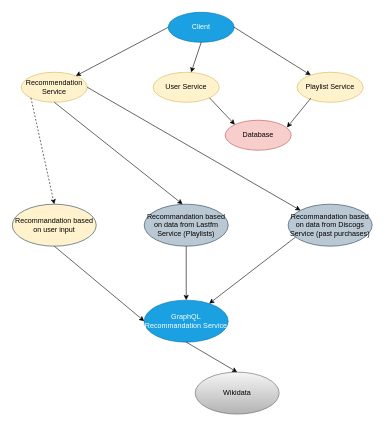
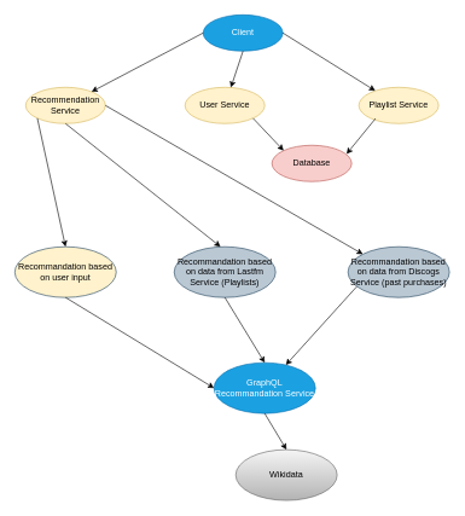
  <mxCell id="0" />
  <mxCell id="1" parent="0" />
  <mxCell id="2" value="Client" style="ellipse;whiteSpace=wrap;html=1;fillColor=#1ba1e2;fontColor=#ffffff;strokeColor=#006EAF;" vertex="1" parent="1"><mxGeometry x="280" y="20" width="110" height="50" as="geometry" /></mxCell>
  <mxCell id="3" value="User Service" style="ellipse;whiteSpace=wrap;html=1;fillColor=#fff2cc;strokeColor=#d6b656;" vertex="1" parent="1"><mxGeometry x="255" y="120" width="110" height="50" as="geometry" /></mxCell>
  <mxCell id="4" value="Recommendation Service" style="ellipse;whiteSpace=wrap;html=1;fillColor=#fff2cc;strokeColor=#d6b656;" vertex="1" parent="1"><mxGeometry x="35" y="120" width="110" height="50" as="geometry" /></mxCell>
  <mxCell id="5" value="Playlist Service" style="ellipse;whiteSpace=wrap;html=1;fillColor=#fff2cc;strokeColor=#d6b656;" vertex="1" parent="1"><mxGeometry x="495" y="120" width="110" height="50" as="geometry" /></mxCell>
  <mxCell id="6" value="Database" style="ellipse;whiteSpace=wrap;html=1;fillColor=#f8cecc;strokeColor=#b85450;" vertex="1" parent="1"><mxGeometry x="375" y="200" width="110" height="50" as="geometry" /></mxCell>
  <mxCell id="7" value="" style="endArrow=classic;html=1;rounded=0;exitX=1;exitY=1;exitDx=0;exitDy=0;entryX=0;entryY=0;entryDx=0;entryDy=0;" edge="1" parent="1" source="3" target="6"><mxGeometry width="50" height="50" relative="1" as="geometry"><mxPoint x="305" y="380" as="sourcePoint" /><mxPoint x="355" y="330" as="targetPoint" /></mxGeometry></mxCell>
  <mxCell id="8" value="" style="endArrow=classic;html=1;rounded=0;exitX=0.209;exitY=0.86;exitDx=0;exitDy=0;exitPerimeter=0;entryX=0.936;entryY=0.24;entryDx=0;entryDy=0;entryPerimeter=0;" edge="1" parent="1" source="5" target="6"><mxGeometry width="50" height="50" relative="1" as="geometry"><mxPoint x="305" y="380" as="sourcePoint" /><mxPoint x="355" y="330" as="targetPoint" /></mxGeometry></mxCell>
  <mxCell id="9" value="" style="endArrow=classic;html=1;rounded=0;exitX=0;exitY=0.5;exitDx=0;exitDy=0;" edge="1" parent="1" source="2" target="4"><mxGeometry width="50" height="50" relative="1" as="geometry"><mxPoint x="305" y="380" as="sourcePoint" /><mxPoint x="355" y="330" as="targetPoint" /></mxGeometry></mxCell>
  <mxCell id="10" value="" style="endArrow=classic;html=1;rounded=0;exitX=0.5;exitY=1;exitDx=0;exitDy=0;" edge="1" parent="1" source="2" target="3"><mxGeometry width="50" height="50" relative="1" as="geometry"><mxPoint x="305" y="380" as="sourcePoint" /><mxPoint x="355" y="330" as="targetPoint" /></mxGeometry></mxCell>
  <mxCell id="11" value="" style="endArrow=classic;html=1;rounded=0;exitX=1;exitY=0.5;exitDx=0;exitDy=0;" edge="1" parent="1" source="2" target="5"><mxGeometry width="50" height="50" relative="1" as="geometry"><mxPoint x="305" y="380" as="sourcePoint" /><mxPoint x="355" y="330" as="targetPoint" /></mxGeometry></mxCell>
  <mxCell id="12" value="Recommandation based on user input" style="ellipse;whiteSpace=wrap;html=1;fillColor=#fff2cc;strokeColor=#23445d;" vertex="1" parent="1"><mxGeometry x="20" y="340" width="140" height="70" as="geometry" /></mxCell>
  <mxCell id="13" value="Recommandation based on data from Lastfm Service (Playlists)" style="ellipse;whiteSpace=wrap;html=1;fillColor=#bac8d3;strokeColor=#23445d;" vertex="1" parent="1"><mxGeometry x="240" y="340" width="140" height="70" as="geometry" /></mxCell>
  <mxCell id="14" value="Recommandation based on data from Discogs Service (past purchases)" style="ellipse;whiteSpace=wrap;html=1;fillColor=#bac8d3;strokeColor=#23445d;" vertex="1" parent="1"><mxGeometry x="480" y="340" width="140" height="70" as="geometry" /></mxCell>
- <mxCell id="15" value="" style="endArrow=classic;html=1;rounded=0;exitX=0;exitY=1;exitDx=0;exitDy=0;entryX=0.5;entryY=0;entryDx=0;entryDy=0;dashed=1;" edge="1" parent="1" source="4" target="12"><mxGeometry width="50" height="50" relative="1" as="geometry"><mxPoint x="115" y="180" as="sourcePoint" /><mxPoint x="349.99" y="344.05" as="targetPoint" /></mxGeometry></mxCell>
+ <mxCell id="15" value="" style="endArrow=classic;html=1;rounded=0;exitX=0;exitY=1;exitDx=0;exitDy=0;entryX=0.5;entryY=0;entryDx=0;entryDy=0;" edge="1" parent="1" source="4" target="12"><mxGeometry width="50" height="50" relative="1" as="geometry"><mxPoint x="115" y="180" as="sourcePoint" /><mxPoint x="349.99" y="344.05" as="targetPoint" /></mxGeometry></mxCell>
  <mxCell id="16" value="" style="endArrow=classic;html=1;rounded=0;exitX=0.5;exitY=1;exitDx=0;exitDy=0;entryX=0.457;entryY=0;entryDx=0;entryDy=0;entryPerimeter=0;" edge="1" parent="1" source="4" target="13"><mxGeometry width="50" height="50" relative="1" as="geometry"><mxPoint x="305" y="380" as="sourcePoint" /><mxPoint x="355" y="330" as="targetPoint" /></mxGeometry></mxCell>
  <mxCell id="17" value="" style="endArrow=classic;html=1;rounded=0;exitX=1;exitY=0.5;exitDx=0;exitDy=0;entryX=0;entryY=0;entryDx=0;entryDy=0;" edge="1" parent="1" source="4" target="14"><mxGeometry width="50" height="50" relative="1" as="geometry"><mxPoint x="305" y="380" as="sourcePoint" /><mxPoint x="355" y="330" as="targetPoint" /></mxGeometry></mxCell>
- <mxCell id="18" value="GraphQL Recommandation Service" style="ellipse;whiteSpace=wrap;html=1;fillColor=#1ba1e2;fontColor=#ffffff;strokeColor=#006EAF;" vertex="1" parent="1"><mxGeometry x="240" y="500" width="140" height="70" as="geometry" /></mxCell>
+ <mxCell id="18" value="GraphQL Recommandation Service" style="ellipse;whiteSpace=wrap;html=1;fillColor=#1ba1e2;fontColor=#ffffff;strokeColor=#006EAF;" vertex="1" parent="1"><mxGeometry x="295" y="500" width="140" height="70" as="geometry" /></mxCell>
  <mxCell id="19" value="Wikidata" style="ellipse;whiteSpace=wrap;html=1;fillColor=#f5f5f5;gradientColor=#b3b3b3;strokeColor=#666666;" vertex="1" parent="1"><mxGeometry x="325" y="620" width="140" height="70" as="geometry" /></mxCell>
  <mxCell id="20" value="" style="endArrow=classic;html=1;rounded=0;exitX=0.5;exitY=1;exitDx=0;exitDy=0;entryX=0;entryY=0.5;entryDx=0;entryDy=0;" edge="1" parent="1" source="12" target="18"><mxGeometry width="50" height="50" relative="1" as="geometry"><mxPoint x="305" y="380" as="sourcePoint" /><mxPoint x="355" y="330" as="targetPoint" /></mxGeometry></mxCell>
  <mxCell id="21" value="" style="endArrow=classic;html=1;rounded=0;exitX=0.5;exitY=1;exitDx=0;exitDy=0;entryX=0.5;entryY=0;entryDx=0;entryDy=0;" edge="1" parent="1" source="13" target="18"><mxGeometry width="50" height="50" relative="1" as="geometry"><mxPoint x="305" y="380" as="sourcePoint" /><mxPoint x="355" y="330" as="targetPoint" /></mxGeometry></mxCell>
  <mxCell id="22" value="" style="endArrow=classic;html=1;rounded=0;exitX=0.086;exitY=0.786;exitDx=0;exitDy=0;exitPerimeter=0;" edge="1" parent="1" source="14" target="18"><mxGeometry width="50" height="50" relative="1" as="geometry"><mxPoint x="305" y="380" as="sourcePoint" /><mxPoint x="355" y="330" as="targetPoint" /></mxGeometry></mxCell>
  <mxCell id="23" value="" style="endArrow=classic;html=1;rounded=0;exitX=0.5;exitY=1;exitDx=0;exitDy=0;entryX=0.5;entryY=0;entryDx=0;entryDy=0;" edge="1" parent="1" source="18" target="19"><mxGeometry width="50" height="50" relative="1" as="geometry"><mxPoint x="305" y="380" as="sourcePoint" /><mxPoint x="355" y="330" as="targetPoint" /></mxGeometry></mxCell>
